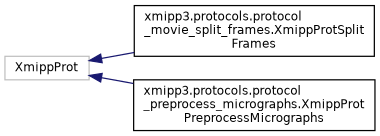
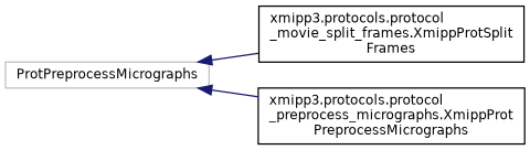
  digraph {
    rankdir=LR
    node [color=black fillcolor=white fontname=Helvetica fontsize=10 shape=record style=filled]
    edge [color=midnightblue dir=back fontname=Helvetica fontsize=10 labelfontname=Helvetica labelfontsize=10 style=solid]
-   n1 [color=grey75 height=0.2 label=XmippProt width=0.4]
+   n1 [color=grey75 height=0.2 label=ProtPreprocessMicrographs width=0.4]
    n2 [height=0.2 label="xmipp3.protocols.protocol\l_movie_split_frames.XmippProtSplit\lFrames" width=0.4]
    n3 [height=0.2 label="xmipp3.protocols.protocol\l_preprocess_micrographs.XmippProt\lPreprocessMicrographs" width=0.4]
    n1 -> n2
    n1 -> n3
  }
